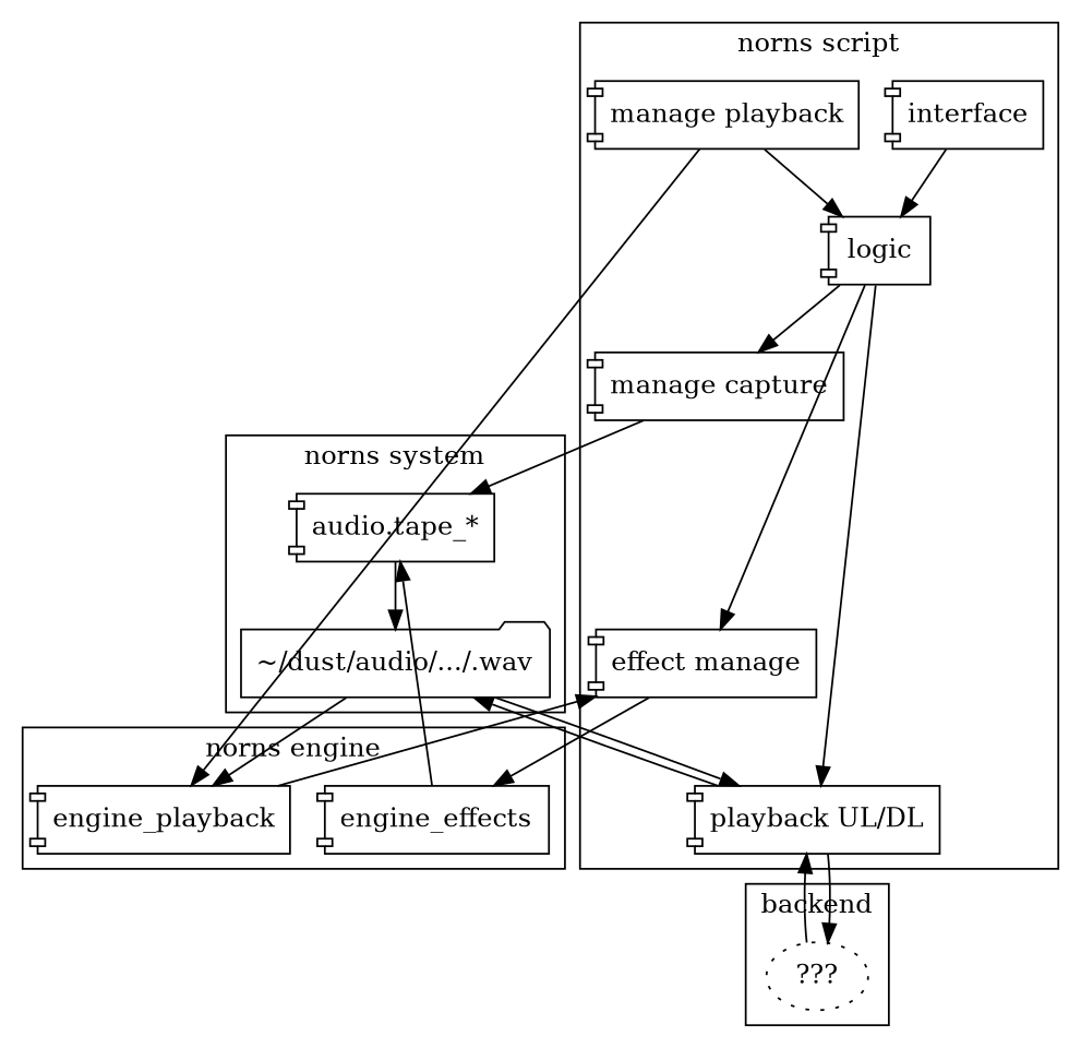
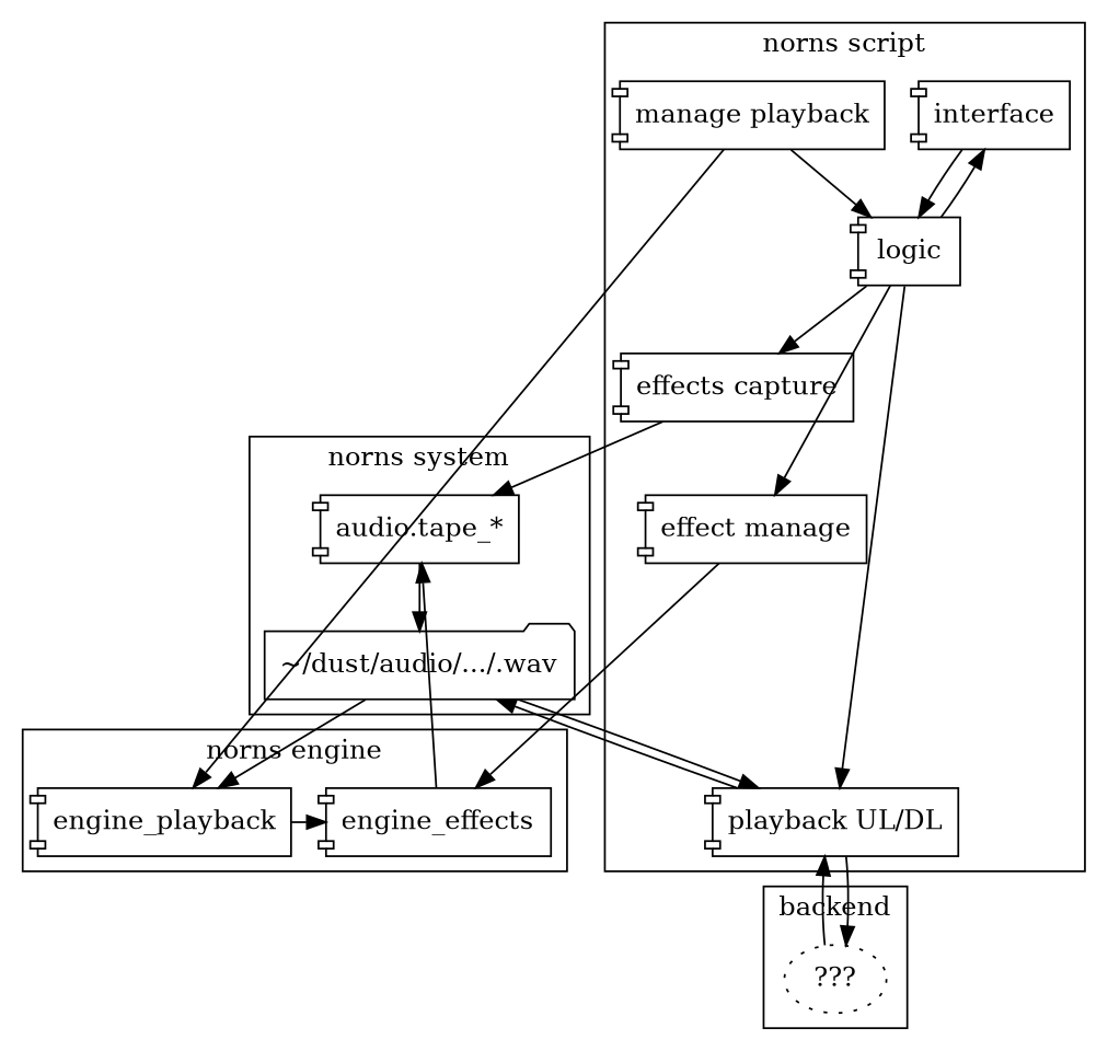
  digraph {
    compound=true
    newrank=true
    rankdir=TB
    ranksep=0.5
    splines=false
    node [shape=component]
    n1 [label="audio.tape_*"]
    n2 [label="~/dust/audio/.../.wav" shape=folder]
    n3 [label=interface]
    n4 [label=logic]
-   n5 [label="manage capture"]
+   n5 [label="effects capture"]
    n6 [label="playback UL/DL"]
    n7 [label="manage playback"]
    n8 [label="effect manage"]
    engine_playback
    engine_effects
    n11 [label="???" style=dotted shape=""]
    subgraph cluster_1 {
      label="norns system"
      n1
      n2
    }
    subgraph cluster_2 {
      label="norns script"
      n3
      n4
      n5
      n6
      n7
      n8
    }
    subgraph cluster_3 {
      label="norns engine"
      rank=same
      engine_playback
      engine_effects
    }
    subgraph cluster_4 {
      label=backend
      n11
    }
    n1 -> n2
    n2 -> n6
    n2 -> engine_playback
    n3 -> n4
+   n4 -> n3
    n4 -> n5
    n4 -> n6
    n4 -> n8
    n5 -> n1
    n6 -> n2
    n6 -> n11
    n7 -> n4
    n7 -> engine_playback
    n8 -> engine_effects
-   engine_playback -> n8
+   engine_playback -> engine_effects
    engine_effects -> n1
    n11 -> n6
  }
